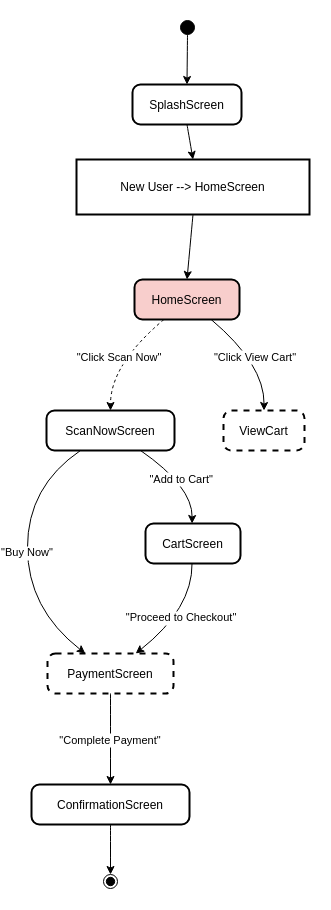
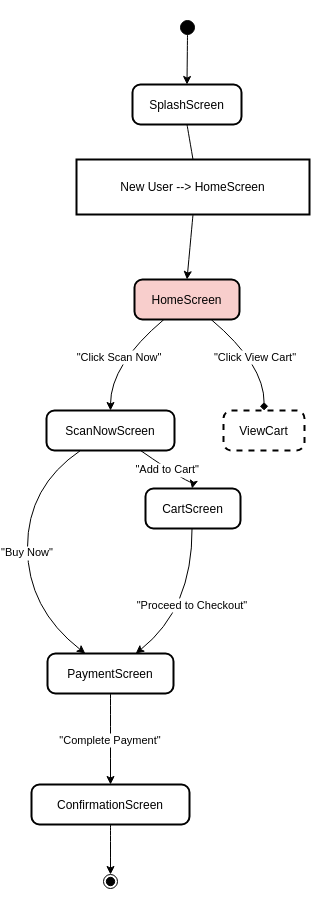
  <mxCell id="0" />
  <mxCell id="1" parent="0" />
  <mxCell id="2" value="" style="ellipse;fillColor=strokeColor;" vertex="1" parent="1"><mxGeometry x="173" y="20" width="14" height="14" as="geometry" /></mxCell>
  <mxCell id="3" value="SplashScreen" style="rounded=1;arcSize=20;strokeWidth=2" vertex="1" parent="1"><mxGeometry x="125" y="84" width="109" height="40" as="geometry" /></mxCell>
  <mxCell id="4" value="New User --&gt; HomeScreen" style="whiteSpace=wrap;strokeWidth=2;" vertex="1" parent="1"><mxGeometry x="69" y="159" width="233" height="55" as="geometry" /></mxCell>
  <mxCell id="5" value="HomeScreen" style="rounded=1;arcSize=20;strokeWidth=2;fillColor=#f8cecc;" vertex="1" parent="1"><mxGeometry x="127" y="279" width="105" height="40" as="geometry" /></mxCell>
  <mxCell id="6" value="ScanNowScreen" style="rounded=1;arcSize=20;strokeWidth=2" vertex="1" parent="1"><mxGeometry x="39" y="410" width="128" height="40" as="geometry" /></mxCell>
  <mxCell id="7" value="ViewCart" style="rounded=1;arcSize=20;strokeWidth=2;dashed=1;" vertex="1" parent="1"><mxGeometry x="216" y="410" width="81" height="40" as="geometry" /></mxCell>
- <mxCell id="8" value="CartScreen" style="rounded=1;arcSize=20;strokeWidth=2" vertex="1" parent="1"><mxGeometry x="138" y="523" width="95" height="40" as="geometry" /></mxCell>
- <mxCell id="9" value="PaymentScreen" style="rounded=1;arcSize=20;strokeWidth=2;dashed=1;" vertex="1" parent="1"><mxGeometry x="40" y="653" width="126" height="40" as="geometry" /></mxCell>
+ <mxCell id="8" value="CartScreen" style="rounded=1;arcSize=20;strokeWidth=2" vertex="1" parent="1"><mxGeometry x="138" y="488" width="95" height="40" as="geometry" /></mxCell>
+ <mxCell id="9" value="PaymentScreen" style="rounded=1;arcSize=20;strokeWidth=2" vertex="1" parent="1"><mxGeometry x="40" y="653" width="126" height="40" as="geometry" /></mxCell>
  <mxCell id="10" value="ConfirmationScreen" style="rounded=1;arcSize=20;strokeWidth=2" vertex="1" parent="1"><mxGeometry x="24" y="784" width="158" height="40" as="geometry" /></mxCell>
  <mxCell id="11" value="" style="ellipse;shape=endState;fillColor=strokeColor;" vertex="1" parent="1"><mxGeometry x="96" y="874" width="14" height="14" as="geometry" /></mxCell>
  <mxCell id="12" value="" style="curved=1;startArrow=none;;exitX=0.48;exitY=1;entryX=0.5;entryY=0;rounded=0;" edge="1" parent="1" source="2" target="3"><mxGeometry relative="1" as="geometry"><Array as="points" /></mxGeometry></mxCell>
- <mxCell id="13" value="" style="curved=1;startArrow=none;;exitX=0.5;exitY=1;entryX=0.5;entryY=0;rounded=0;" edge="1" parent="1" source="3" target="4"><mxGeometry relative="1" as="geometry"><Array as="points" /></mxGeometry></mxCell>
+ <mxCell id="13" value="" style="curved=1;startArrow=none;exitX=0.5;exitY=1;entryX=0.5;entryY=0;rounded=0;endArrow=none;" edge="1" parent="1" source="3" target="4"><mxGeometry relative="1" as="geometry"><Array as="points" /></mxGeometry></mxCell>
  <mxCell id="14" value="" style="curved=1;startArrow=none;;exitX=0.5;exitY=1;entryX=0.5;entryY=0;rounded=0;" edge="1" parent="1" source="4" target="5"><mxGeometry relative="1" as="geometry"><Array as="points" /></mxGeometry></mxCell>
- <mxCell id="15" value="&quot;Click Scan Now&quot;" style="curved=1;startArrow=none;exitX=0.28;exitY=1;entryX=0.5;entryY=-0.01;rounded=0;dashed=1;" edge="1" parent="1" source="5" target="6"><mxGeometry relative="1" as="geometry"><Array as="points"><mxPoint x="103" y="364" /></Array></mxGeometry></mxCell>
- <mxCell id="16" value="&quot;Click View Cart&quot;" style="curved=1;startArrow=none;;exitX=0.73;exitY=1;entryX=0.5;entryY=-0.01;rounded=0;" edge="1" parent="1" source="5" target="7"><mxGeometry relative="1" as="geometry"><Array as="points"><mxPoint x="257" y="364" /></Array></mxGeometry></mxCell>
+ <mxCell id="15" value="&quot;Click Scan Now&quot;" style="curved=1;startArrow=none;;exitX=0.28;exitY=1;entryX=0.5;entryY=-0.01;rounded=0;" edge="1" parent="1" source="5" target="6"><mxGeometry relative="1" as="geometry"><Array as="points"><mxPoint x="103" y="364" /></Array></mxGeometry></mxCell>
+ <mxCell id="16" value="&quot;Click View Cart&quot;" style="curved=1;startArrow=none;exitX=0.73;exitY=1;entryX=0.5;entryY=-0.01;rounded=0;endArrow=diamond;" edge="1" parent="1" source="5" target="7"><mxGeometry relative="1" as="geometry"><Array as="points"><mxPoint x="257" y="364" /></Array></mxGeometry></mxCell>
  <mxCell id="17" value="&quot;Add to Cart&quot;" style="curved=1;startArrow=none;;exitX=0.73;exitY=0.99;entryX=0.49;entryY=-0.01;rounded=0;" edge="1" parent="1" source="6" target="8"><mxGeometry relative="1" as="geometry"><Array as="points"><mxPoint x="185" y="486" /></Array></mxGeometry></mxCell>
  <mxCell id="18" value="&quot;Buy Now&quot;" style="curved=1;startArrow=none;;exitX=0.27;exitY=0.99;entryX=0.3;entryY=0;rounded=0;" edge="1" parent="1" source="6" target="9"><mxGeometry relative="1" as="geometry"><Array as="points"><mxPoint x="20" y="486" /><mxPoint x="20" y="608" /></Array></mxGeometry></mxCell>
  <mxCell id="19" value="&quot;Proceed to Checkout&quot;" style="curved=1;startArrow=none;;exitX=0.49;exitY=0.99;entryX=0.7;entryY=0;rounded=0;" edge="1" parent="1" source="8" target="9"><mxGeometry relative="1" as="geometry"><Array as="points"><mxPoint x="185" y="608" /></Array></mxGeometry></mxCell>
  <mxCell id="20" value="&quot;Complete Payment&quot;" style="curved=1;startArrow=none;;exitX=0.5;exitY=1;entryX=0.5;entryY=-0.01;rounded=0;" edge="1" parent="1" source="9" target="10"><mxGeometry relative="1" as="geometry"><Array as="points" /></mxGeometry></mxCell>
  <mxCell id="21" value="" style="curved=1;startArrow=none;;exitX=0.5;exitY=0.99;entryX=0.48;entryY=-0.01;rounded=0;" edge="1" parent="1" source="10" target="11"><mxGeometry relative="1" as="geometry"><Array as="points" /></mxGeometry></mxCell>
